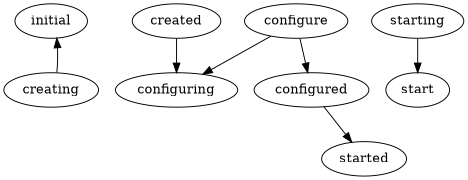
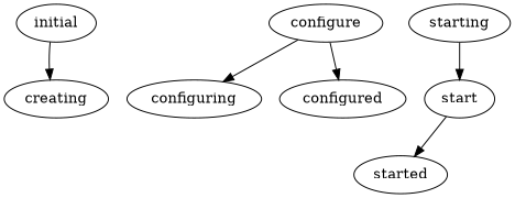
  digraph {
    initial
    creating
-   created
    configuring
    configure
    configured
    starting
    start
    started
-   creating -> initial
-   created -> configuring
+   initial -> creating
    configure -> configuring
    configure -> configured
    starting -> start
-   configured -> started
+   start -> started
  }
